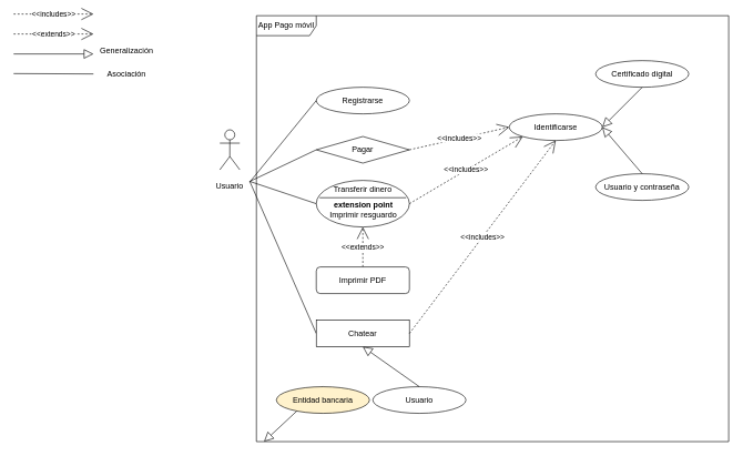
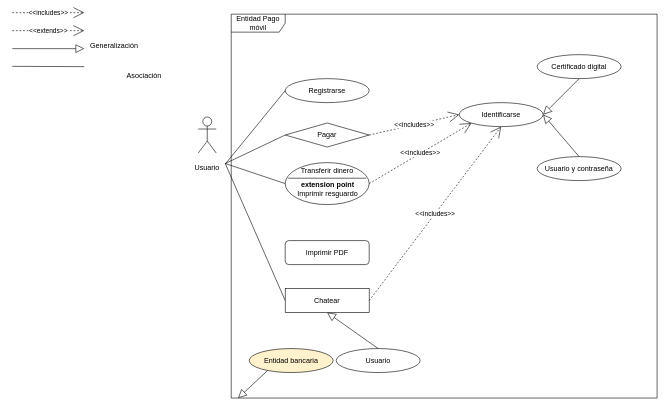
  <mxCell id="0" />
  <mxCell id="1" parent="0" />
  <mxCell id="2" value="Registrarse" style="ellipse;whiteSpace=wrap;html=1;" parent="1" vertex="1"><mxGeometry x="475" y="130.5" width="140" height="40" as="geometry" /></mxCell>
  <mxCell id="3" value="Identificarse" style="ellipse;whiteSpace=wrap;html=1;" parent="1" vertex="1"><mxGeometry x="765" y="170.5" width="140" height="40" as="geometry" /></mxCell>
  <mxCell id="4" value="Usuario y contraseña" style="ellipse;whiteSpace=wrap;html=1;" parent="1" vertex="1"><mxGeometry x="895" y="260.5" width="140" height="40" as="geometry" /></mxCell>
  <mxCell id="5" value="Certificado digital" style="ellipse;whiteSpace=wrap;html=1;" parent="1" vertex="1"><mxGeometry x="895" y="90.5" width="140" height="40" as="geometry" /></mxCell>
  <mxCell id="6" value="" style="endArrow=block;endFill=0;endSize=12;html=1;rounded=0;entryX=1;entryY=0.5;entryDx=0;entryDy=0;exitX=0.5;exitY=0;exitDx=0;exitDy=0;" parent="1" source="4" target="3" edge="1"><mxGeometry width="160" relative="1" as="geometry"><mxPoint x="600" y="400.5" as="sourcePoint" /><mxPoint x="760" y="400.5" as="targetPoint" /></mxGeometry></mxCell>
  <mxCell id="7" value="" style="endArrow=block;endFill=0;endSize=12;html=1;rounded=0;entryX=1;entryY=0.5;entryDx=0;entryDy=0;exitX=0.5;exitY=1;exitDx=0;exitDy=0;" parent="1" source="5" target="3" edge="1"><mxGeometry width="160" relative="1" as="geometry"><mxPoint x="880.278" y="120.5" as="sourcePoint" /><mxPoint x="790" y="230.5" as="targetPoint" /></mxGeometry></mxCell>
- <mxCell id="8" value="App Pago móvil" style="shape=umlFrame;whiteSpace=wrap;html=1;pointerEvents=0;width=90;height=30;" parent="1" vertex="1"><mxGeometry x="385" y="23" width="710" height="640" as="geometry" /></mxCell>
+ <mxCell id="8" value="Entidad Pago móvil" style="shape=umlFrame;whiteSpace=wrap;html=1;pointerEvents=0;width=90;height=30;" parent="1" vertex="1"><mxGeometry x="385" y="23" width="710" height="640" as="geometry" /></mxCell>
  <mxCell id="9" value="&amp;lt;&amp;lt;includes&amp;gt;&amp;gt;" style="endArrow=open;endSize=16;endFill=0;html=1;rounded=0;exitX=1;exitY=0.5;exitDx=0;exitDy=0;entryX=0;entryY=0.5;entryDx=0;entryDy=0;dashed=1;" parent="1" source="23" target="3" edge="1"><mxGeometry width="160" relative="1" as="geometry"><mxPoint x="649.02" y="203.54" as="sourcePoint" /><mxPoint x="861.06" y="171.5" as="targetPoint" /><Array as="points" /></mxGeometry></mxCell>
  <mxCell id="10" value="" style="endArrow=none;endFill=0;endSize=12;html=1;rounded=0;entryX=0;entryY=0.5;entryDx=0;entryDy=0;" parent="1" target="2" edge="1"><mxGeometry width="160" relative="1" as="geometry"><mxPoint x="375" y="273" as="sourcePoint" /><mxPoint x="780" y="190.5" as="targetPoint" /></mxGeometry></mxCell>
  <mxCell id="11" value="" style="endArrow=none;endFill=0;endSize=12;html=1;rounded=0;exitX=1;exitY=0.25;exitDx=0;exitDy=0;entryX=0;entryY=0.5;entryDx=0;entryDy=0;" parent="1" source="14" target="28" edge="1"><mxGeometry width="160" relative="1" as="geometry"><mxPoint x="425" y="73" as="sourcePoint" /><mxPoint x="445" y="200.5" as="targetPoint" /></mxGeometry></mxCell>
  <mxCell id="12" value="" style="endArrow=none;endFill=0;endSize=12;html=1;rounded=0;entryX=0;entryY=0.5;entryDx=0;entryDy=0;exitX=1;exitY=0.25;exitDx=0;exitDy=0;" parent="1" source="14" target="23" edge="1"><mxGeometry width="160" relative="1" as="geometry"><mxPoint x="425" y="65.5" as="sourcePoint" /><mxPoint x="515" y="100.5" as="targetPoint" /></mxGeometry></mxCell>
  <mxCell id="13" value="Actor" style="shape=umlActor;verticalLabelPosition=bottom;verticalAlign=top;html=1;movable=1;resizable=1;rotatable=1;deletable=1;editable=1;locked=0;connectable=1;noLabel=1;" parent="1" vertex="1"><mxGeometry x="330" y="194.5" width="30" height="60" as="geometry" /></mxCell>
  <mxCell id="14" value="Usuario" style="text;strokeColor=none;align=center;fillColor=none;html=1;verticalAlign=middle;whiteSpace=wrap;rounded=0;" parent="1" vertex="1"><mxGeometry x="315" y="264.5" width="60" height="30" as="geometry" /></mxCell>
  <mxCell id="15" value="&amp;lt;&amp;lt;includes&amp;gt;&amp;gt;" style="endArrow=open;endSize=16;endFill=0;html=1;rounded=0;dashed=1;" parent="1" edge="1"><mxGeometry width="160" relative="1" as="geometry"><mxPoint x="20" y="20.5" as="sourcePoint" /><mxPoint x="140" y="20.5" as="targetPoint" /><Array as="points" /></mxGeometry></mxCell>
  <mxCell id="16" value="&amp;lt;&amp;lt;extends&amp;gt;&amp;gt;" style="endArrow=open;endSize=16;endFill=0;html=1;rounded=0;dashed=1;" parent="1" edge="1"><mxGeometry width="160" relative="1" as="geometry"><mxPoint x="20" y="50.5" as="sourcePoint" /><mxPoint x="140" y="50.5" as="targetPoint" /></mxGeometry></mxCell>
  <mxCell id="17" value="" style="endArrow=block;endFill=0;endSize=12;html=1;rounded=0;" parent="1" edge="1"><mxGeometry width="160" relative="1" as="geometry"><mxPoint x="20" y="80.5" as="sourcePoint" /><mxPoint x="140" y="80.5" as="targetPoint" /></mxGeometry></mxCell>
  <mxCell id="18" value="" style="endArrow=none;endFill=0;endSize=12;html=1;rounded=0;" parent="1" edge="1"><mxGeometry width="160" relative="1" as="geometry"><mxPoint x="20" y="110" as="sourcePoint" /><mxPoint x="140" y="110.5" as="targetPoint" /></mxGeometry></mxCell>
  <mxCell id="19" value="Generalización" style="text;strokeColor=none;align=center;fillColor=none;html=1;verticalAlign=middle;whiteSpace=wrap;rounded=0;" parent="1" vertex="1"><mxGeometry x="160" y="60.5" width="60" height="30" as="geometry" /></mxCell>
- <mxCell id="20" value="Asociación" style="text;strokeColor=none;align=center;fillColor=none;html=1;verticalAlign=middle;whiteSpace=wrap;rounded=0;" parent="1" vertex="1"><mxGeometry x="160" y="95.5" width="60" height="30" as="geometry" /></mxCell>
- <mxCell id="21" value="&amp;lt;&amp;lt;extends&amp;gt;&amp;gt;" style="endArrow=open;endSize=16;endFill=0;html=1;rounded=0;dashed=1;entryX=0.5;entryY=1;entryDx=0;entryDy=0;exitX=0.5;exitY=0;exitDx=0;exitDy=0;" parent="1" source="22" target="25" edge="1"><mxGeometry x="0.0" width="160" relative="1" as="geometry"><mxPoint x="750" y="464.5" as="sourcePoint" /><mxPoint x="850" y="484.5" as="targetPoint" /><Array as="points" /><mxPoint as="offset" /></mxGeometry></mxCell>
+ <mxCell id="20" value="Asociación" style="text;strokeColor=none;align=center;fillColor=none;html=1;verticalAlign=middle;whiteSpace=wrap;rounded=0;" parent="1" vertex="1"><mxGeometry x="210" y="110.5" width="60" height="30" as="geometry" /></mxCell>
  <mxCell id="22" value="Imprimir PDF" style="whiteSpace=wrap;html=1;rounded=1;" parent="1" vertex="1"><mxGeometry x="475" y="400.5" width="140" height="40" as="geometry" /></mxCell>
  <mxCell id="23" value="Pagar" style="rhombus;whiteSpace=wrap;html=1;" vertex="1" parent="1"><mxGeometry x="475" y="204.5" width="140" height="40" as="geometry" /></mxCell>
  <mxCell id="24" value="" style="group" vertex="1" connectable="0" parent="1"><mxGeometry x="475" y="260.5" width="140" height="80" as="geometry" /></mxCell>
  <mxCell id="25" value="Transferir dinero" style="ellipse;whiteSpace=wrap;html=1;verticalAlign=top;" parent="24" vertex="1"><mxGeometry y="10" width="140" height="70" as="geometry" /></mxCell>
  <mxCell id="26" value="&lt;div&gt;&lt;b&gt;extension point&lt;/b&gt;&lt;/div&gt;&lt;div&gt;Imprimir resguardo&lt;br&gt;&lt;/div&gt;" style="text;strokeColor=none;align=center;fillColor=none;html=1;verticalAlign=middle;whiteSpace=wrap;rounded=0;" parent="24" vertex="1"><mxGeometry x="16" y="39" width="110" height="30" as="geometry" /></mxCell>
  <mxCell id="27" value="" style="edgeStyle=none;orthogonalLoop=1;jettySize=auto;html=1;rounded=0;endArrow=none;endFill=0;" parent="24" edge="1"><mxGeometry width="80" relative="1" as="geometry"><mxPoint x="5" y="36" as="sourcePoint" /><mxPoint x="135" y="36" as="targetPoint" /><Array as="points" /></mxGeometry></mxCell>
  <mxCell id="28" value="Chatear" style="whiteSpace=wrap;html=1;rounded=0;" vertex="1" parent="1"><mxGeometry x="475" y="480.5" width="140" height="40" as="geometry" /></mxCell>
  <mxCell id="29" value="" style="endArrow=none;endFill=0;endSize=12;html=1;rounded=0;exitX=1;exitY=0.25;exitDx=0;exitDy=0;entryX=0;entryY=0.5;entryDx=0;entryDy=0;" edge="1" parent="1" source="14" target="25"><mxGeometry width="160" relative="1" as="geometry"><mxPoint x="385" y="282.5" as="sourcePoint" /><mxPoint x="495" y="200.5" as="targetPoint" /></mxGeometry></mxCell>
  <mxCell id="30" value="&amp;lt;&amp;lt;includes&amp;gt;&amp;gt;" style="endArrow=open;endSize=16;endFill=0;html=1;rounded=0;exitX=1;exitY=0.5;exitDx=0;exitDy=0;dashed=1;entryX=0.5;entryY=1;entryDx=0;entryDy=0;" edge="1" parent="1" source="28" target="3"><mxGeometry width="160" relative="1" as="geometry"><mxPoint x="649.02" y="479.4" as="sourcePoint" /><mxPoint x="825" y="260.5" as="targetPoint" /><Array as="points" /></mxGeometry></mxCell>
  <mxCell id="31" value="&amp;lt;&amp;lt;includes&amp;gt;&amp;gt;" style="endArrow=open;endSize=16;endFill=0;html=1;rounded=0;exitX=1;exitY=0.5;exitDx=0;exitDy=0;entryX=0;entryY=1;entryDx=0;entryDy=0;dashed=1;" edge="1" parent="1" source="25" target="3"><mxGeometry width="160" relative="1" as="geometry"><mxPoint x="635" y="200.5" as="sourcePoint" /><mxPoint x="886" y="74.5" as="targetPoint" /><Array as="points" /></mxGeometry></mxCell>
  <mxCell id="32" value="" style="endArrow=block;endFill=0;endSize=12;html=1;rounded=0;exitX=0.5;exitY=0;exitDx=0;exitDy=0;" edge="1" parent="1" source="34" target="8"><mxGeometry width="160" relative="1" as="geometry"><mxPoint x="635" y="570.5" as="sourcePoint" /><mxPoint x="805" y="520.5" as="targetPoint" /></mxGeometry></mxCell>
  <mxCell id="33" value="Usuario" style="ellipse;whiteSpace=wrap;html=1;" vertex="1" parent="1"><mxGeometry x="560" y="580.5" width="140" height="40" as="geometry" /></mxCell>
  <mxCell id="34" value="Entidad bancaria" style="ellipse;whiteSpace=wrap;html=1;fillColor=#fff2cc;" vertex="1" parent="1"><mxGeometry x="415" y="580.5" width="140" height="40" as="geometry" /></mxCell>
  <mxCell id="35" value="" style="endArrow=block;endFill=0;endSize=12;html=1;rounded=0;entryX=0.5;entryY=1;entryDx=0;entryDy=0;exitX=0.5;exitY=0;exitDx=0;exitDy=0;" edge="1" parent="1" source="33" target="28"><mxGeometry width="160" relative="1" as="geometry"><mxPoint x="505" y="590.5" as="sourcePoint" /><mxPoint x="555" y="530.5" as="targetPoint" /></mxGeometry></mxCell>
